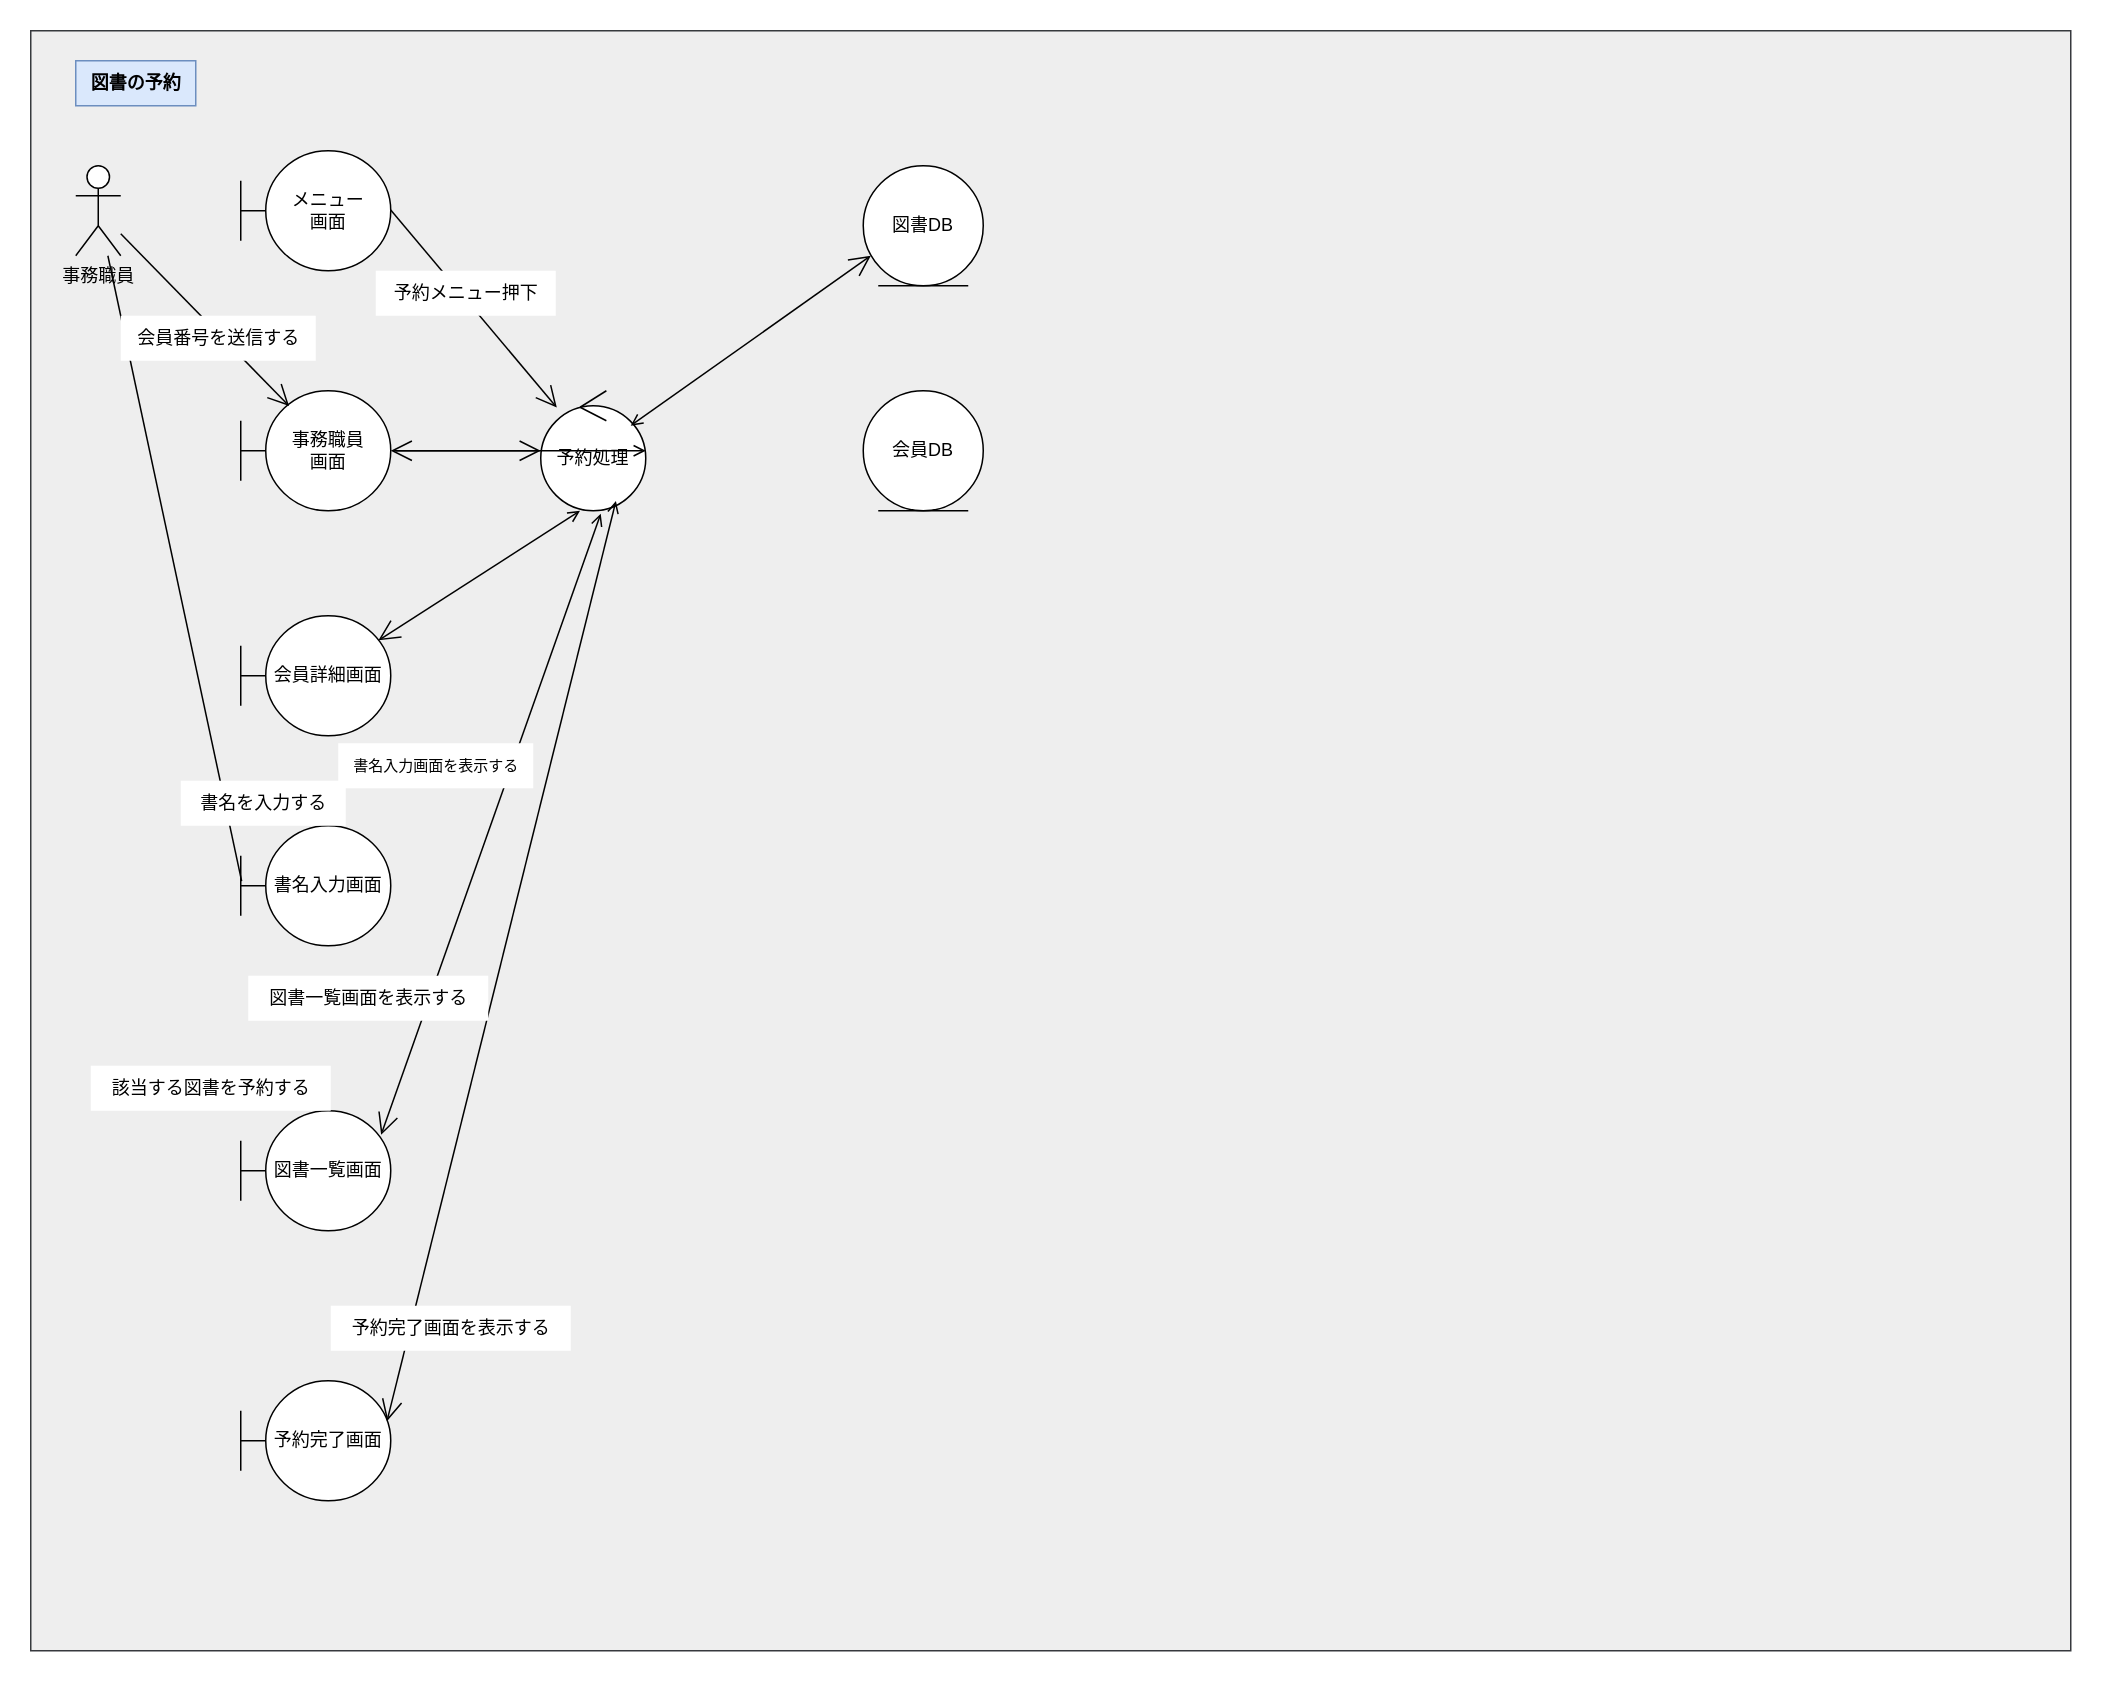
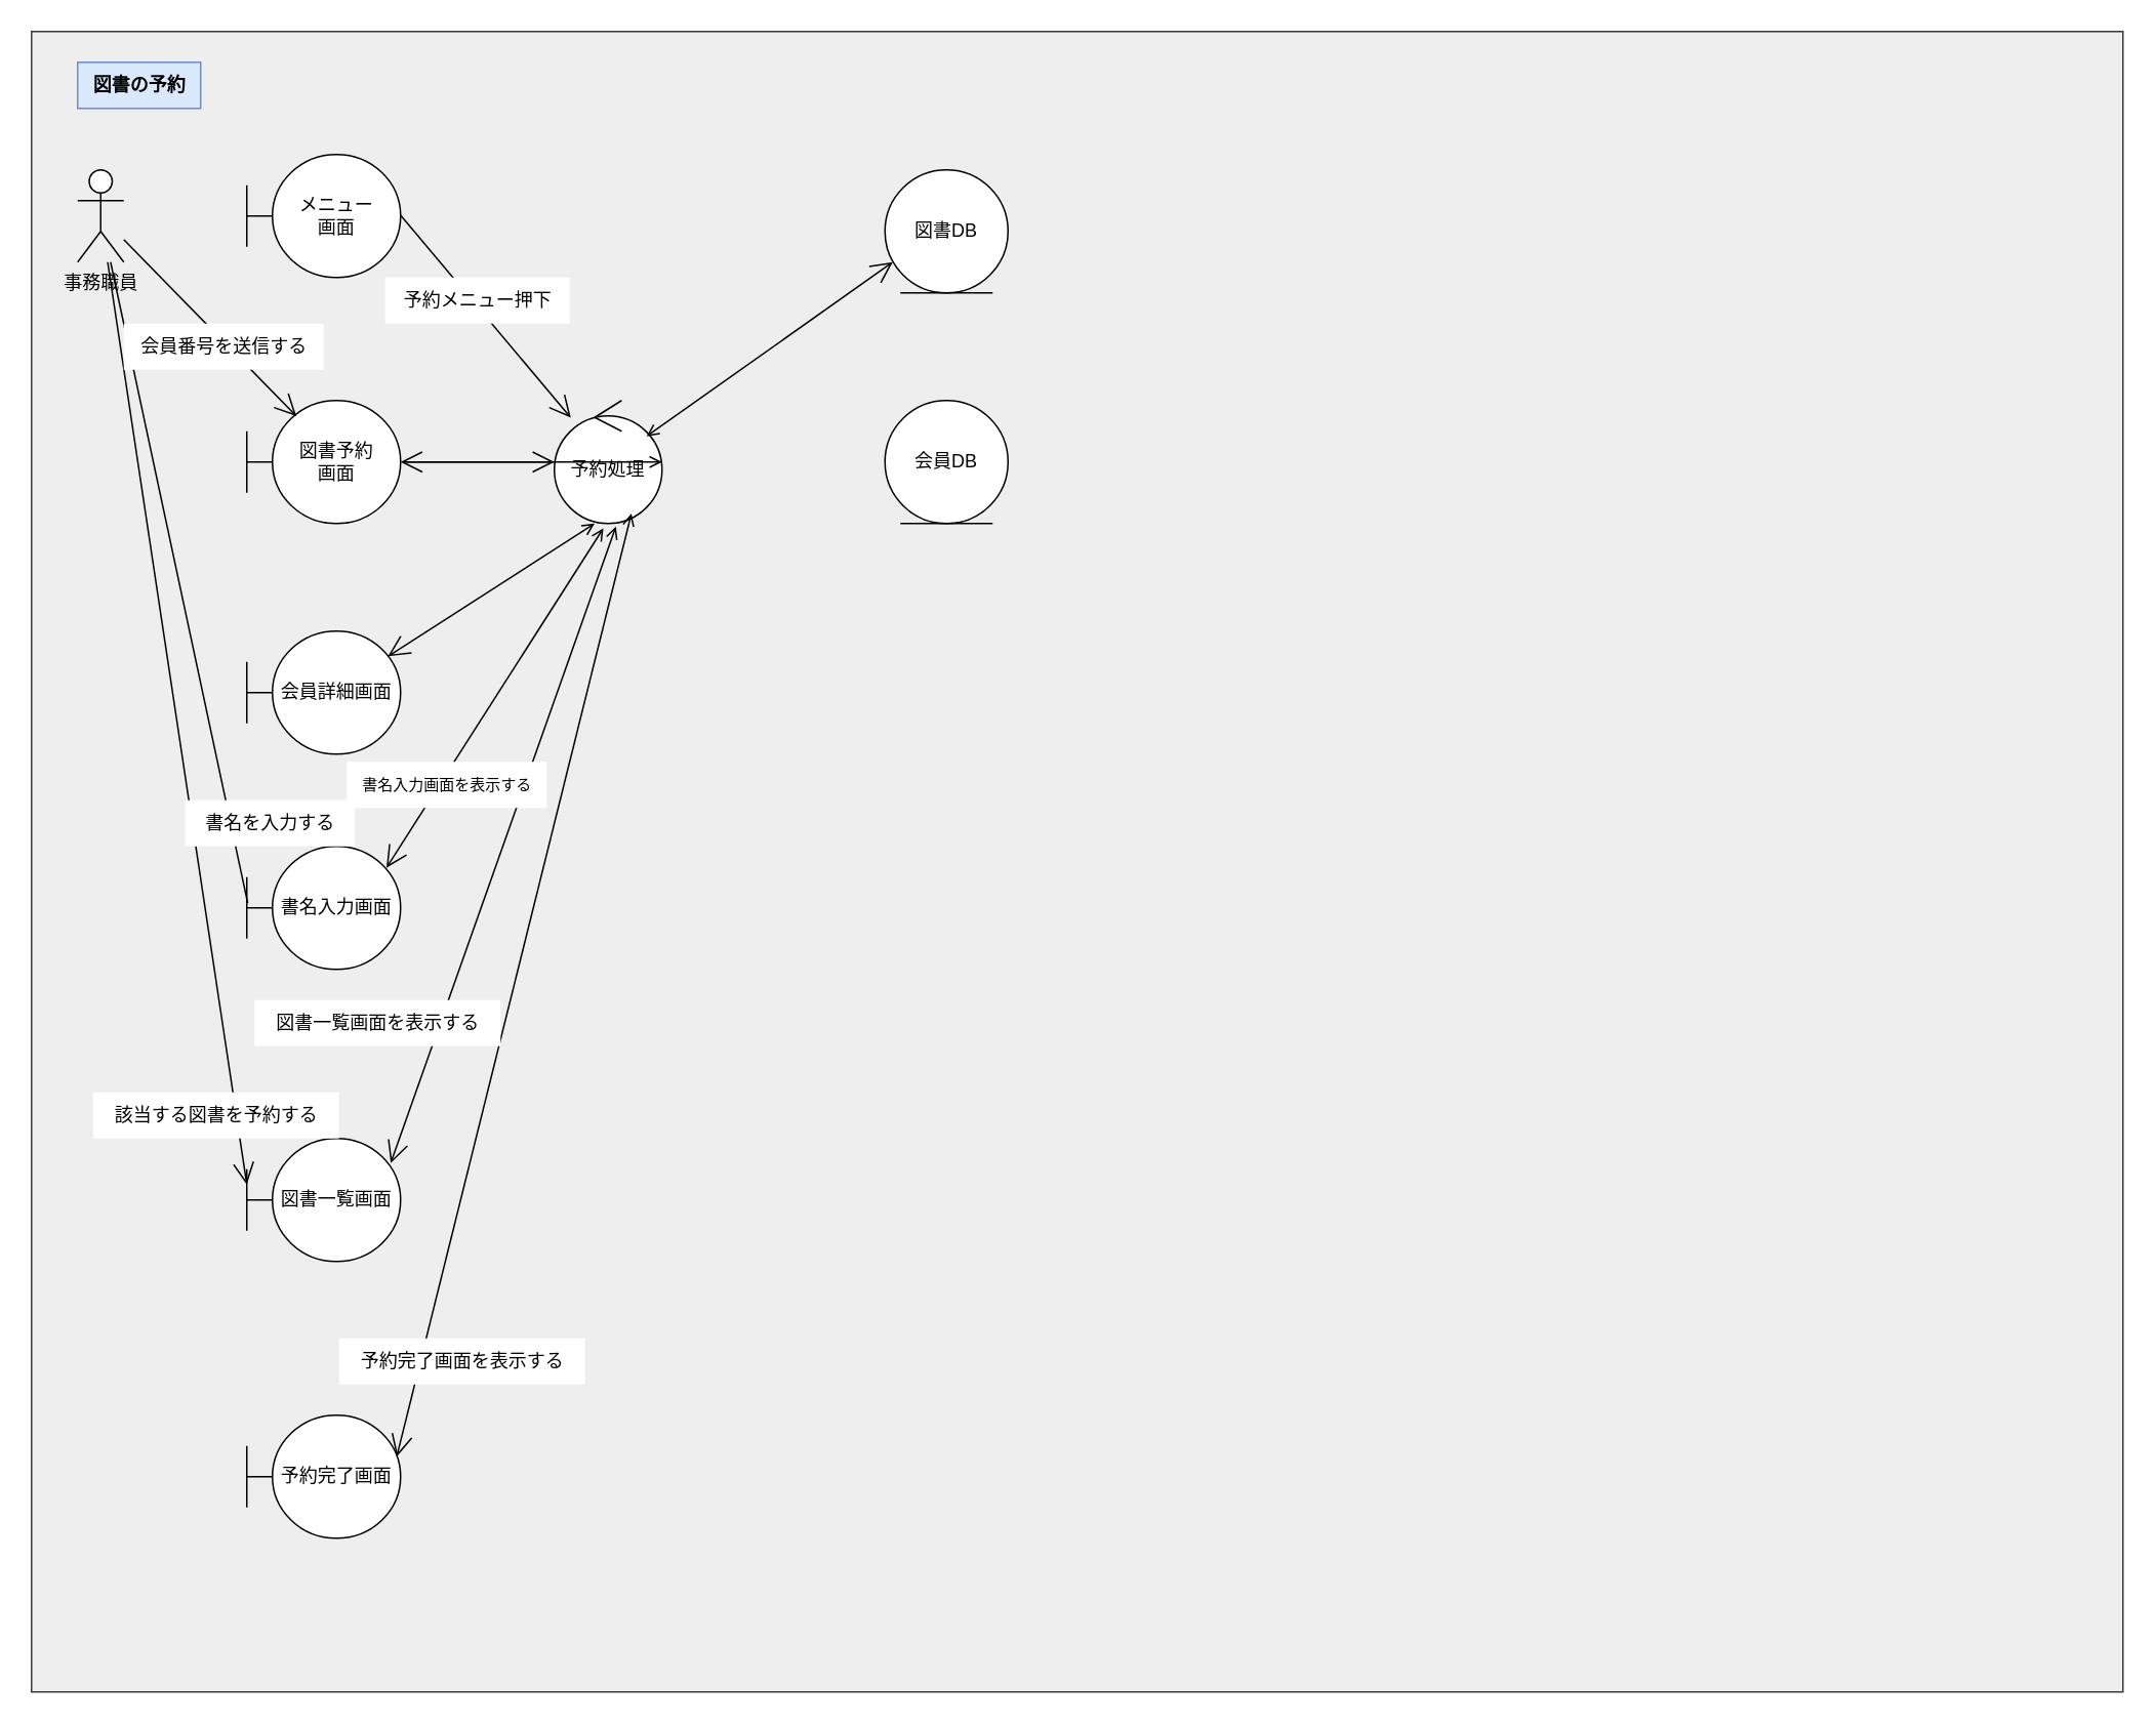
  <mxCell id="0" />
  <mxCell id="1" parent="0" />
  <mxCell id="2" value="" style="rounded=0;whiteSpace=wrap;html=1;fillColor=#eeeeee;strokeColor=#36393d;" parent="1" vertex="1"><mxGeometry x="20" y="20" width="1360" height="1080" as="geometry" /></mxCell>
  <mxCell id="3" value="事務職員" style="shape=umlActor;verticalLabelPosition=bottom;verticalAlign=top;html=1;" parent="1" vertex="1"><mxGeometry x="50" y="110" width="30" height="60" as="geometry" /></mxCell>
  <mxCell id="4" value="メニュー&lt;div&gt;画面&lt;/div&gt;" style="shape=umlBoundary;whiteSpace=wrap;html=1;" parent="1" vertex="1"><mxGeometry x="160" y="100" width="100" height="80" as="geometry" /></mxCell>
- <mxCell id="5" value="事務職員&lt;div&gt;画面&lt;/div&gt;" style="shape=umlBoundary;whiteSpace=wrap;html=1;" parent="1" vertex="1"><mxGeometry x="160" y="260" width="100" height="80" as="geometry" /></mxCell>
+ <mxCell id="5" value="図書予約&lt;div&gt;画面&lt;/div&gt;" style="shape=umlBoundary;whiteSpace=wrap;html=1;" parent="1" vertex="1"><mxGeometry x="160" y="260" width="100" height="80" as="geometry" /></mxCell>
  <mxCell id="6" value="" style="endArrow=open;endFill=1;endSize=12;html=1;" parent="1" edge="1" target="8"><mxGeometry width="160" relative="1" as="geometry"><mxPoint x="260" y="139.5" as="sourcePoint" /><mxPoint x="338" y="139.5" as="targetPoint" /></mxGeometry></mxCell>
  <mxCell id="7" value="" style="endArrow=open;endFill=1;endSize=12;html=1;entryX=0.322;entryY=0.127;entryDx=0;entryDy=0;entryPerimeter=0;" parent="1" source="3" target="5" edge="1"><mxGeometry width="160" relative="1" as="geometry"><mxPoint x="170" y="380" as="sourcePoint" /><mxPoint x="170" y="250" as="targetPoint" /></mxGeometry></mxCell>
  <mxCell id="8" value="予約処理" style="ellipse;shape=umlControl;whiteSpace=wrap;html=1;" parent="1" vertex="1"><mxGeometry x="360" y="260" width="70" height="80" as="geometry" /></mxCell>
  <mxCell id="9" value="" style="endArrow=open;endFill=1;endSize=12;html=1;exitX=1.033;exitY=0.499;exitDx=0;exitDy=0;exitPerimeter=0;" parent="1" source="5" edge="1"><mxGeometry width="160" relative="1" as="geometry"><mxPoint x="270" y="300" as="sourcePoint" /><mxPoint x="360" y="300" as="targetPoint" /></mxGeometry></mxCell>
  <mxCell id="10" value="会員DB" style="ellipse;shape=umlEntity;whiteSpace=wrap;html=1;" parent="1" vertex="1"><mxGeometry x="575" y="260" width="80" height="80" as="geometry" /></mxCell>
  <mxCell id="11" value="会員詳細画面" style="shape=umlBoundary;whiteSpace=wrap;html=1;" parent="1" vertex="1"><mxGeometry x="160" y="410" width="100" height="80" as="geometry" /></mxCell>
  <mxCell id="12" value="" style="endArrow=open;endFill=0;endSize=12;html=1;exitX=0.374;exitY=1.039;exitDx=0;exitDy=0;exitPerimeter=0;entryX=0.918;entryY=0.244;entryDx=0;entryDy=0;entryPerimeter=0;startArrow=open;startFill=0;strokeWidth=1;" parent="1" edge="1"><mxGeometry width="160" relative="1" as="geometry"><mxPoint x="386.18" y="340" as="sourcePoint" /><mxPoint x="251.8" y="426.4" as="targetPoint" /></mxGeometry></mxCell>
  <mxCell id="13" value="書名入力画面" style="shape=umlBoundary;whiteSpace=wrap;html=1;" parent="1" vertex="1"><mxGeometry x="160" y="550" width="100" height="80" as="geometry" /></mxCell>
+ <mxCell id="14" value="" style="endArrow=open;endFill=1;endSize=12;html=1;entryX=0.908;entryY=0.174;entryDx=0;entryDy=0;entryPerimeter=0;startArrow=open;startFill=0;exitX=0.455;exitY=1.039;exitDx=0;exitDy=0;exitPerimeter=0;" parent="1" source="8" target="13" edge="1"><mxGeometry width="160" relative="1" as="geometry"><mxPoint x="401.6" y="323.64" as="sourcePoint" /><mxPoint x="250" y="576.36" as="targetPoint" /></mxGeometry></mxCell>
  <mxCell id="15" value="" style="endArrow=none;endFill=1;endSize=12;html=1;entryX=0.006;entryY=0.462;entryDx=0;entryDy=0;entryPerimeter=0;" parent="1" source="3" target="13" edge="1"><mxGeometry width="160" relative="1" as="geometry"><mxPoint x="60" y="190" as="sourcePoint" /><mxPoint x="370" y="350" as="targetPoint" /></mxGeometry></mxCell>
  <mxCell id="16" value="図書一覧画面" style="shape=umlBoundary;whiteSpace=wrap;html=1;" parent="1" vertex="1"><mxGeometry x="160" y="740" width="100" height="80" as="geometry" /></mxCell>
  <mxCell id="17" value="" style="endArrow=open;endFill=1;endSize=12;html=1;entryX=0.936;entryY=0.2;entryDx=0;entryDy=0;entryPerimeter=0;startArrow=open;startFill=0;" parent="1" target="16" edge="1"><mxGeometry width="160" relative="1" as="geometry"><mxPoint x="400" y="342" as="sourcePoint" /><mxPoint x="250" y="711" as="targetPoint" /></mxGeometry></mxCell>
+ <mxCell id="18" value="" style="endArrow=open;endFill=1;endSize=12;html=1;entryX=0;entryY=0.375;entryDx=0;entryDy=0;entryPerimeter=0;" parent="1" source="3" target="16" edge="1"><mxGeometry width="160" relative="1" as="geometry"><mxPoint x="40" y="230" as="sourcePoint" /><mxPoint x="141" y="627" as="targetPoint" /></mxGeometry></mxCell>
  <mxCell id="19" value="該当する図書を予約する" style="text;html=1;align=center;verticalAlign=middle;resizable=0;points=[];autosize=1;fillColor=default;" parent="1" vertex="1"><mxGeometry x="60" y="710" width="160" height="30" as="geometry" /></mxCell>
  <mxCell id="20" value="予約完了画面" style="shape=umlBoundary;whiteSpace=wrap;html=1;" parent="1" vertex="1"><mxGeometry x="160" y="920" width="100" height="80" as="geometry" /></mxCell>
  <mxCell id="21" value="" style="endArrow=open;endFill=1;endSize=12;html=1;entryX=0.975;entryY=0.337;entryDx=0;entryDy=0;entryPerimeter=0;startArrow=open;startFill=0;exitX=0.716;exitY=0.919;exitDx=0;exitDy=0;exitPerimeter=0;" parent="1" source="8" target="20" edge="1"><mxGeometry width="160" relative="1" as="geometry"><mxPoint x="410" y="352" as="sourcePoint" /><mxPoint x="264" y="766" as="targetPoint" /></mxGeometry></mxCell>
  <mxCell id="22" value="予約完了画面を表示する" style="text;html=1;align=center;verticalAlign=middle;resizable=0;points=[];autosize=1;strokeColor=none;fillColor=default;" parent="1" vertex="1"><mxGeometry x="220" y="870" width="160" height="30" as="geometry" /></mxCell>
  <mxCell id="23" value="図書DB" style="ellipse;shape=umlEntity;whiteSpace=wrap;html=1;" parent="1" vertex="1"><mxGeometry x="575" y="110" width="80" height="80" as="geometry" /></mxCell>
  <mxCell id="24" value="" style="endArrow=open;endFill=0;endSize=12;html=1;exitX=0.697;exitY=0.176;exitDx=0;exitDy=0;exitPerimeter=0;startArrow=open;startFill=0;entryX=0.063;entryY=0.75;entryDx=0;entryDy=0;entryPerimeter=0;" parent="1" target="23" edge="1"><mxGeometry width="160" relative="1" as="geometry"><mxPoint x="420" y="283.28" as="sourcePoint" /><mxPoint x="590" y="170" as="targetPoint" /></mxGeometry></mxCell>
  <mxCell id="25" value="" style="endArrow=open;endFill=1;endSize=12;html=1;exitX=1;exitY=0.5;exitDx=0;exitDy=0;exitPerimeter=0;startArrow=open;startFill=0;" parent="1" source="8" target="5" edge="1"><mxGeometry width="160" relative="1" as="geometry"><mxPoint x="419" y="284" as="sourcePoint" /><mxPoint x="586" y="171" as="targetPoint" /></mxGeometry></mxCell>
  <mxCell id="26" value="図書の予約" style="text;html=1;align=center;verticalAlign=middle;resizable=0;points=[];autosize=1;strokeColor=#6c8ebf;fillColor=#dae8fc;fontStyle=1" parent="1" vertex="1"><mxGeometry x="50" y="40" width="80" height="30" as="geometry" /></mxCell>
  <mxCell id="27" value="&lt;font style=&quot;font-size: 10px;&quot;&gt;書名入力画面を表示する&lt;/font&gt;" style="text;html=1;align=center;verticalAlign=middle;resizable=0;points=[];autosize=1;fillColor=default;" parent="1" vertex="1"><mxGeometry x="225" y="495" width="130" height="30" as="geometry" /></mxCell>
  <mxCell id="28" value="書名を入力する" style="text;html=1;align=center;verticalAlign=middle;resizable=0;points=[];autosize=1;strokeColor=none;fillColor=default;" parent="1" vertex="1"><mxGeometry x="120" y="520" width="110" height="30" as="geometry" /></mxCell>
  <mxCell id="29" value="会員番号を送信する" style="text;html=1;align=center;verticalAlign=middle;resizable=0;points=[];autosize=1;strokeColor=none;fillColor=default;" parent="1" vertex="1"><mxGeometry x="80" y="210" width="130" height="30" as="geometry" /></mxCell>
  <mxCell id="30" value="図書一覧画面を表示する" style="text;html=1;align=center;verticalAlign=middle;resizable=0;points=[];autosize=1;strokeColor=none;fillColor=default;" parent="1" vertex="1"><mxGeometry x="165" y="650" width="160" height="30" as="geometry" /></mxCell>
  <mxCell id="31" value="予約メニュー押下" style="text;html=1;align=center;verticalAlign=middle;resizable=0;points=[];autosize=1;strokeColor=none;fillColor=default;fontStyle=0" vertex="1" parent="1"><mxGeometry x="250" y="180" width="120" height="30" as="geometry" /></mxCell>
